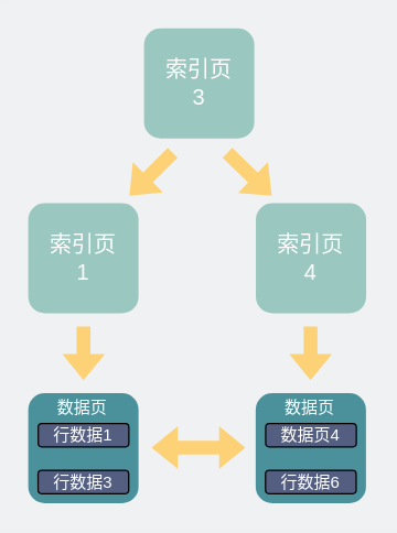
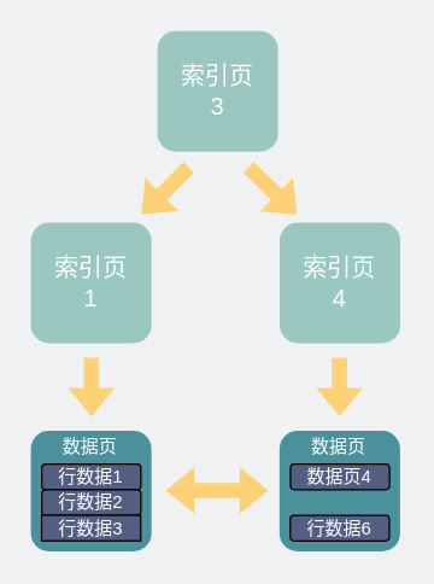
  <mxCell id="0" />
  <mxCell id="1" parent="0" />
  <mxCell id="2" value="&lt;font color=&quot;#ffffff&quot;&gt;&lt;span style=&quot;font-size: 16px&quot;&gt;索引页&lt;br&gt;3&lt;br&gt;&lt;/span&gt;&lt;/font&gt;" style="whiteSpace=wrap;html=1;aspect=fixed;rounded=1;strokeColor=none;fillColor=#9AC7BF;" parent="1" vertex="1"><mxGeometry x="104" y="20" width="80" height="80" as="geometry" /></mxCell>
  <mxCell id="3" value="" style="shape=flexArrow;endArrow=classic;startArrow=classic;html=1;rounded=0;fontSize=16;fontColor=#FFFFFF;strokeColor=none;fillColor=#FDD276;" parent="1" edge="1"><mxGeometry width="100" height="100" relative="1" as="geometry"><mxPoint x="109" y="324.5" as="sourcePoint" /><mxPoint x="178" y="324.5" as="targetPoint" /></mxGeometry></mxCell>
  <mxCell id="4" value="&lt;font color=&quot;#ffffff&quot;&gt;&lt;span style=&quot;font-size: 16px&quot;&gt;索引页&lt;br&gt;1&lt;br&gt;&lt;/span&gt;&lt;/font&gt;" style="whiteSpace=wrap;html=1;aspect=fixed;rounded=1;strokeColor=none;fillColor=#9AC7BF;" parent="1" vertex="1"><mxGeometry x="20" y="147" width="80" height="80" as="geometry" /></mxCell>
  <mxCell id="5" value="&lt;font color=&quot;#ffffff&quot;&gt;&lt;span style=&quot;font-size: 16px&quot;&gt;索引页&lt;br&gt;4&lt;br&gt;&lt;/span&gt;&lt;/font&gt;" style="whiteSpace=wrap;html=1;aspect=fixed;rounded=1;strokeColor=none;fillColor=#9AC7BF;" parent="1" vertex="1"><mxGeometry x="185.12" y="147" width="80" height="80" as="geometry" /></mxCell>
  <mxCell id="6" value="&lt;font color=&quot;#ffffff&quot;&gt;&lt;span style=&quot;font-size: 16px&quot;&gt;&lt;br&gt;&lt;/span&gt;&lt;/font&gt;" style="whiteSpace=wrap;html=1;aspect=fixed;rounded=1;strokeColor=none;fillColor=#4A919B;" parent="1" vertex="1"><mxGeometry x="20" y="285" width="80" height="80" as="geometry" /></mxCell>
  <mxCell id="7" value="行数据1" style="rounded=1;whiteSpace=wrap;html=1;fillColor=#535E80;strokeColor=default;fontColor=#FFFFFF;" parent="1" vertex="1"><mxGeometry x="27.25" y="307" width="65.75" height="17" as="geometry" /></mxCell>
- <mxCell id="9" value="行数据3" style="rounded=1;whiteSpace=wrap;html=1;fillColor=#535E80;strokeColor=default;fontColor=#FFFFFF;" parent="1" vertex="1"><mxGeometry x="27.13" y="341" width="65.75" height="17" as="geometry" /></mxCell>
+ <mxCell id="8" value="行数据2" style="rounded=1;whiteSpace=wrap;html=1;fillColor=#535E80;strokeColor=default;fontColor=#FFFFFF;" parent="1" vertex="1"><mxGeometry x="27.25" y="324" width="65.75" height="17" as="geometry" /></mxCell>
+ <mxCell id="9" value="行数据3" style="whiteSpace=wrap;html=1;fillColor=#535E80;strokeColor=default;fontColor=#FFFFFF;rounded=0;" parent="1" vertex="1"><mxGeometry x="27.13" y="341" width="65.75" height="17" as="geometry" /></mxCell>
  <mxCell id="10" value="&lt;font color=&quot;#ffffff&quot;&gt;数据页&lt;/font&gt;" style="text;html=1;strokeColor=none;fillColor=none;align=center;verticalAlign=middle;whiteSpace=wrap;rounded=0;dashed=1;fontColor=#535E80;" parent="1" vertex="1"><mxGeometry x="32" y="285" width="55" height="22" as="geometry" /></mxCell>
  <mxCell id="11" value="&lt;font color=&quot;#ffffff&quot;&gt;&lt;span style=&quot;font-size: 16px&quot;&gt;&lt;br&gt;&lt;/span&gt;&lt;/font&gt;" style="whiteSpace=wrap;html=1;aspect=fixed;rounded=1;strokeColor=none;fillColor=#4A919B;" parent="1" vertex="1"><mxGeometry x="185" y="285" width="80" height="80" as="geometry" /></mxCell>
  <mxCell id="12" value="数据页4" style="rounded=1;whiteSpace=wrap;html=1;fillColor=#535E80;strokeColor=default;fontColor=#FFFFFF;" parent="1" vertex="1"><mxGeometry x="192.25" y="307" width="65.75" height="17" as="geometry" /></mxCell>
  <mxCell id="13" value="行数据6" style="rounded=1;whiteSpace=wrap;html=1;fillColor=#535E80;strokeColor=default;fontColor=#FFFFFF;" parent="1" vertex="1"><mxGeometry x="192.13" y="341" width="65.75" height="17" as="geometry" /></mxCell>
  <mxCell id="14" value="&lt;font color=&quot;#ffffff&quot;&gt;数据页&lt;/font&gt;" style="text;html=1;strokeColor=none;fillColor=none;align=center;verticalAlign=middle;whiteSpace=wrap;rounded=0;dashed=1;fontColor=#535E80;" parent="1" vertex="1"><mxGeometry x="197" y="285" width="55" height="22" as="geometry" /></mxCell>
  <mxCell id="15" value="" style="shape=flexArrow;endArrow=classic;html=1;rounded=0;fontColor=#FFFFFF;strokeColor=none;fillColor=#FDD276;" parent="1" edge="1"><mxGeometry width="50" height="50" relative="1" as="geometry"><mxPoint x="60.14" y="236" as="sourcePoint" /><mxPoint x="60.14" y="276" as="targetPoint" /></mxGeometry></mxCell>
  <mxCell id="16" value="" style="shape=flexArrow;endArrow=classic;html=1;rounded=0;fontColor=#FFFFFF;strokeColor=none;fillColor=#FDD276;" parent="1" edge="1"><mxGeometry width="50" height="50" relative="1" as="geometry"><mxPoint x="224.8" y="236" as="sourcePoint" /><mxPoint x="224.8" y="276" as="targetPoint" /></mxGeometry></mxCell>
  <mxCell id="17" value="" style="shape=flexArrow;endArrow=classic;html=1;rounded=0;fontColor=#FFFFFF;strokeColor=none;fillColor=#FDD276;" parent="1" edge="1"><mxGeometry width="50" height="50" relative="1" as="geometry"><mxPoint x="125.15" y="110" as="sourcePoint" /><mxPoint x="93" y="142" as="targetPoint" /></mxGeometry></mxCell>
  <mxCell id="18" value="" style="shape=flexArrow;endArrow=classic;html=1;rounded=0;fontColor=#FFFFFF;strokeColor=none;fillColor=#FDD276;" parent="1" edge="1"><mxGeometry width="50" height="50" relative="1" as="geometry"><mxPoint x="164.15" y="110" as="sourcePoint" /><mxPoint x="197" y="142" as="targetPoint" /></mxGeometry></mxCell>
